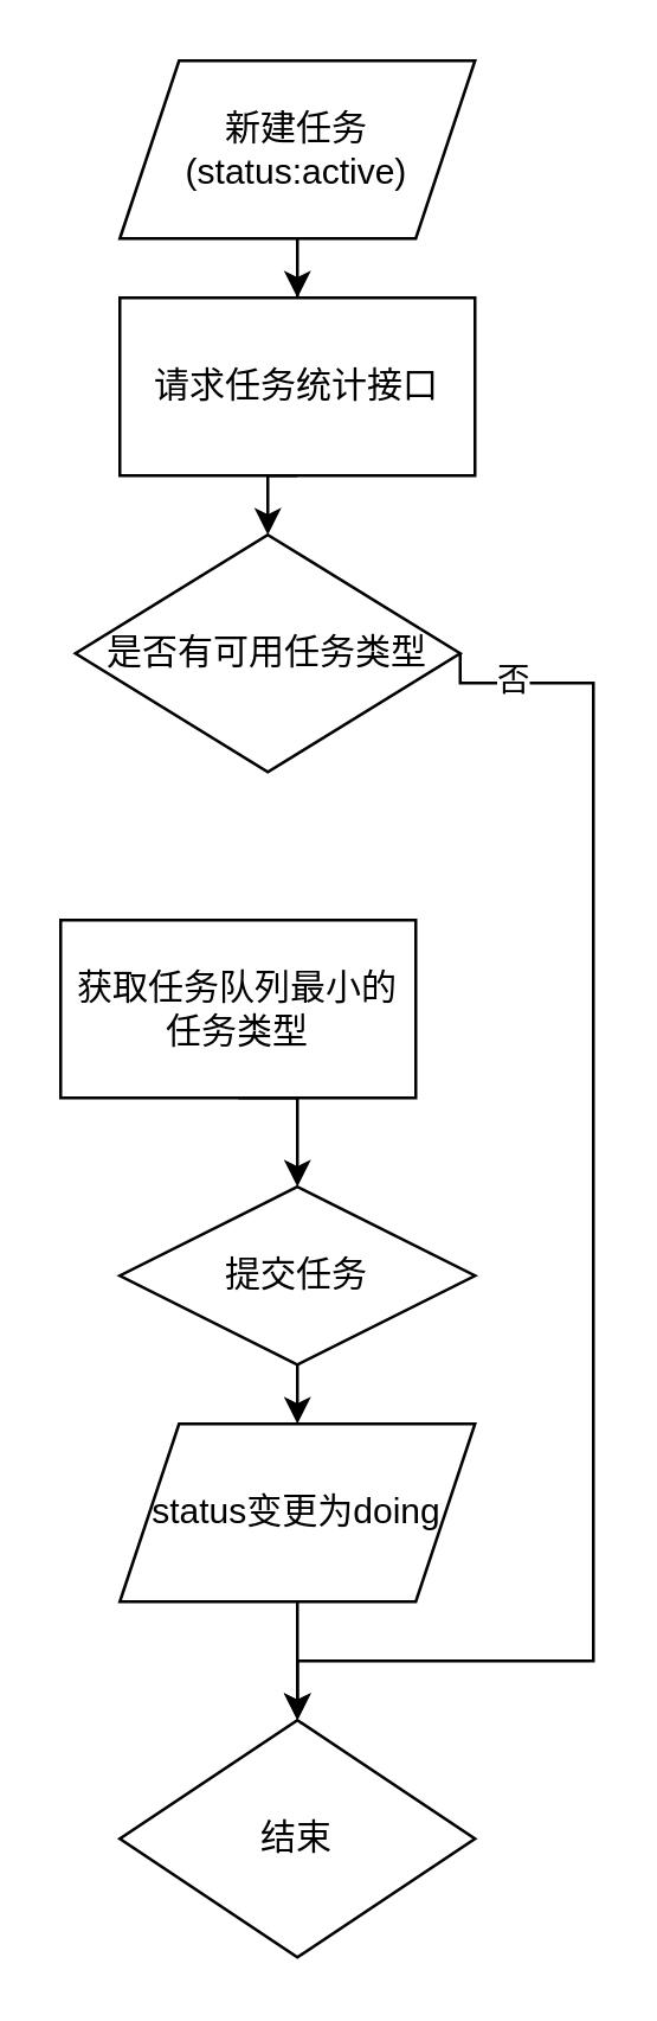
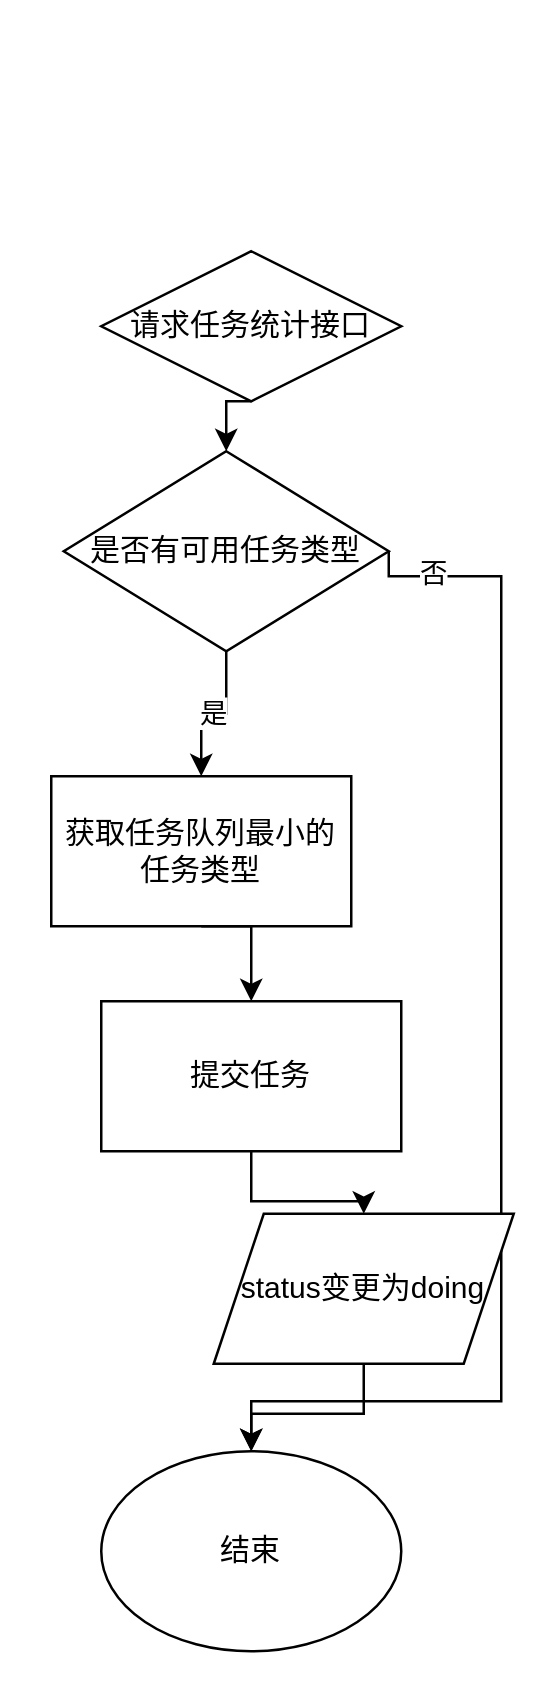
  <mxCell id="0" />
  <mxCell id="1" parent="0" />
- <mxCell id="2" style="edgeStyle=orthogonalEdgeStyle;rounded=0;orthogonalLoop=1;jettySize=auto;html=1;exitX=0.5;exitY=1;exitDx=0;exitDy=0;" edge="1" parent="1" source="3" target="5"><mxGeometry relative="1" as="geometry" /></mxCell>
- <mxCell id="3" value="新建任务(status:active)" style="shape=parallelogram;perimeter=parallelogramPerimeter;whiteSpace=wrap;html=1;fixedSize=1;" vertex="1" parent="1"><mxGeometry x="40" y="20" width="120" height="60" as="geometry" /></mxCell>
  <mxCell id="4" style="edgeStyle=orthogonalEdgeStyle;rounded=0;orthogonalLoop=1;jettySize=auto;html=1;exitX=0.5;exitY=1;exitDx=0;exitDy=0;entryX=0.5;entryY=0;entryDx=0;entryDy=0;" edge="1" parent="1" source="5" target="15"><mxGeometry relative="1" as="geometry" /></mxCell>
- <mxCell id="5" value="请求任务统计接口" style="rounded=0;whiteSpace=wrap;html=1;" vertex="1" parent="1"><mxGeometry x="40" y="100" width="120" height="60" as="geometry" /></mxCell>
+ <mxCell id="5" value="请求任务统计接口" style="rhombus;whiteSpace=wrap;html=1;" vertex="1" parent="1"><mxGeometry x="40" y="100" width="120" height="60" as="geometry" /></mxCell>
  <mxCell id="6" style="edgeStyle=orthogonalEdgeStyle;rounded=0;orthogonalLoop=1;jettySize=auto;html=1;exitX=0.5;exitY=1;exitDx=0;exitDy=0;entryX=0.5;entryY=0;entryDx=0;entryDy=0;" edge="1" parent="1" source="7" target="10"><mxGeometry relative="1" as="geometry" /></mxCell>
  <mxCell id="7" value="获取任务队列最小的任务类型" style="rounded=0;whiteSpace=wrap;html=1;" vertex="1" parent="1"><mxGeometry x="20" y="310" width="120" height="60" as="geometry" /></mxCell>
  <mxCell id="8" style="edgeStyle=orthogonalEdgeStyle;rounded=0;orthogonalLoop=1;jettySize=auto;html=1;exitX=0.5;exitY=1;exitDx=0;exitDy=0;" edge="1" parent="1" source="16" target="11"><mxGeometry relative="1" as="geometry"><mxPoint x="100" y="630" as="sourcePoint" /></mxGeometry></mxCell>
  <mxCell id="9" style="edgeStyle=orthogonalEdgeStyle;rounded=0;orthogonalLoop=1;jettySize=auto;html=1;exitX=0.5;exitY=1;exitDx=0;exitDy=0;entryX=0.5;entryY=0;entryDx=0;entryDy=0;" edge="1" parent="1" source="10" target="16"><mxGeometry relative="1" as="geometry" /></mxCell>
- <mxCell id="10" value="提交任务" style="rhombus;whiteSpace=wrap;html=1;" vertex="1" parent="1"><mxGeometry x="40" y="400" width="120" height="60" as="geometry" /></mxCell>
- <mxCell id="11" value="结束" style="rhombus;whiteSpace=wrap;html=1;" vertex="1" parent="1"><mxGeometry x="40" y="580" width="120" height="80" as="geometry" /></mxCell>
+ <mxCell id="10" value="提交任务" style="rounded=0;whiteSpace=wrap;html=1;" vertex="1" parent="1"><mxGeometry x="40" y="400" width="120" height="60" as="geometry" /></mxCell>
+ <mxCell id="11" value="结束" style="ellipse;whiteSpace=wrap;html=1;" vertex="1" parent="1"><mxGeometry x="40" y="580" width="120" height="80" as="geometry" /></mxCell>
+ <mxCell id="12" value="是" style="edgeStyle=orthogonalEdgeStyle;rounded=0;orthogonalLoop=1;jettySize=auto;html=1;exitX=0.5;exitY=1;exitDx=0;exitDy=0;entryX=0.5;entryY=0;entryDx=0;entryDy=0;" edge="1" parent="1" source="15" target="7"><mxGeometry relative="1" as="geometry" /></mxCell>
  <mxCell id="13" style="edgeStyle=orthogonalEdgeStyle;rounded=0;orthogonalLoop=1;jettySize=auto;html=1;exitX=1;exitY=0.5;exitDx=0;exitDy=0;entryX=0.5;entryY=0;entryDx=0;entryDy=0;" edge="1" parent="1" source="15" target="11"><mxGeometry relative="1" as="geometry"><Array as="points"><mxPoint x="200" y="230" /><mxPoint x="200" y="560" /><mxPoint x="100" y="560" /></Array></mxGeometry></mxCell>
  <mxCell id="14" value="否" style="edgeLabel;html=1;align=center;verticalAlign=middle;resizable=0;points=[];" vertex="1" connectable="0" parent="13"><mxGeometry x="-0.892" y="2" relative="1" as="geometry"><mxPoint as="offset" /></mxGeometry></mxCell>
  <mxCell id="15" value="是否有可用任务类型" style="rhombus;whiteSpace=wrap;html=1;" vertex="1" parent="1"><mxGeometry x="25" y="180" width="130" height="80" as="geometry" /></mxCell>
- <mxCell id="16" value="status变更为doing" style="shape=parallelogram;perimeter=parallelogramPerimeter;whiteSpace=wrap;html=1;fixedSize=1;" vertex="1" parent="1"><mxGeometry x="40" y="480" width="120" height="60" as="geometry" /></mxCell>
+ <mxCell id="16" value="status变更为doing" style="shape=parallelogram;perimeter=parallelogramPerimeter;whiteSpace=wrap;html=1;fixedSize=1;" vertex="1" parent="1"><mxGeometry x="85" y="485" width="120" height="60" as="geometry" /></mxCell>
